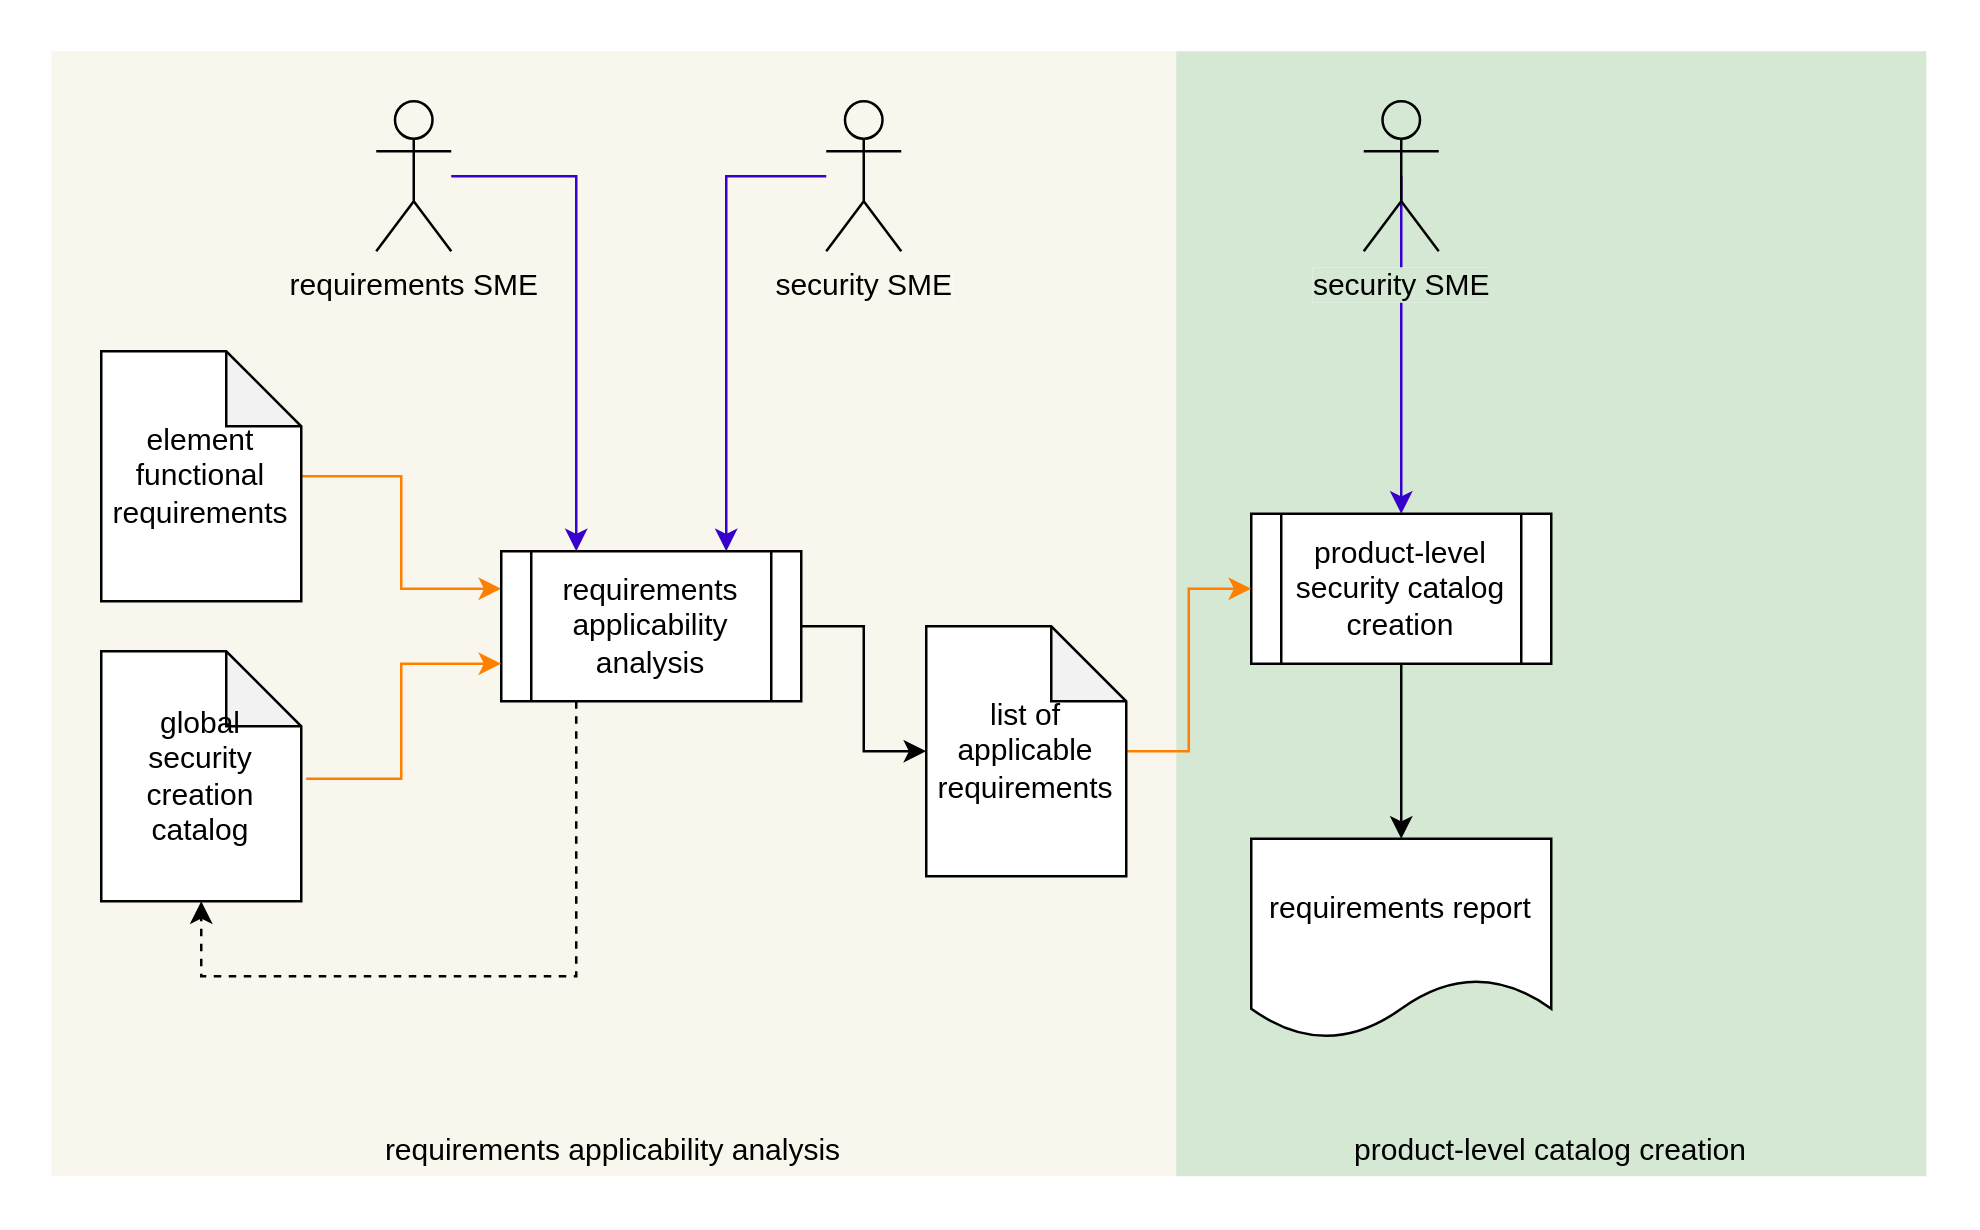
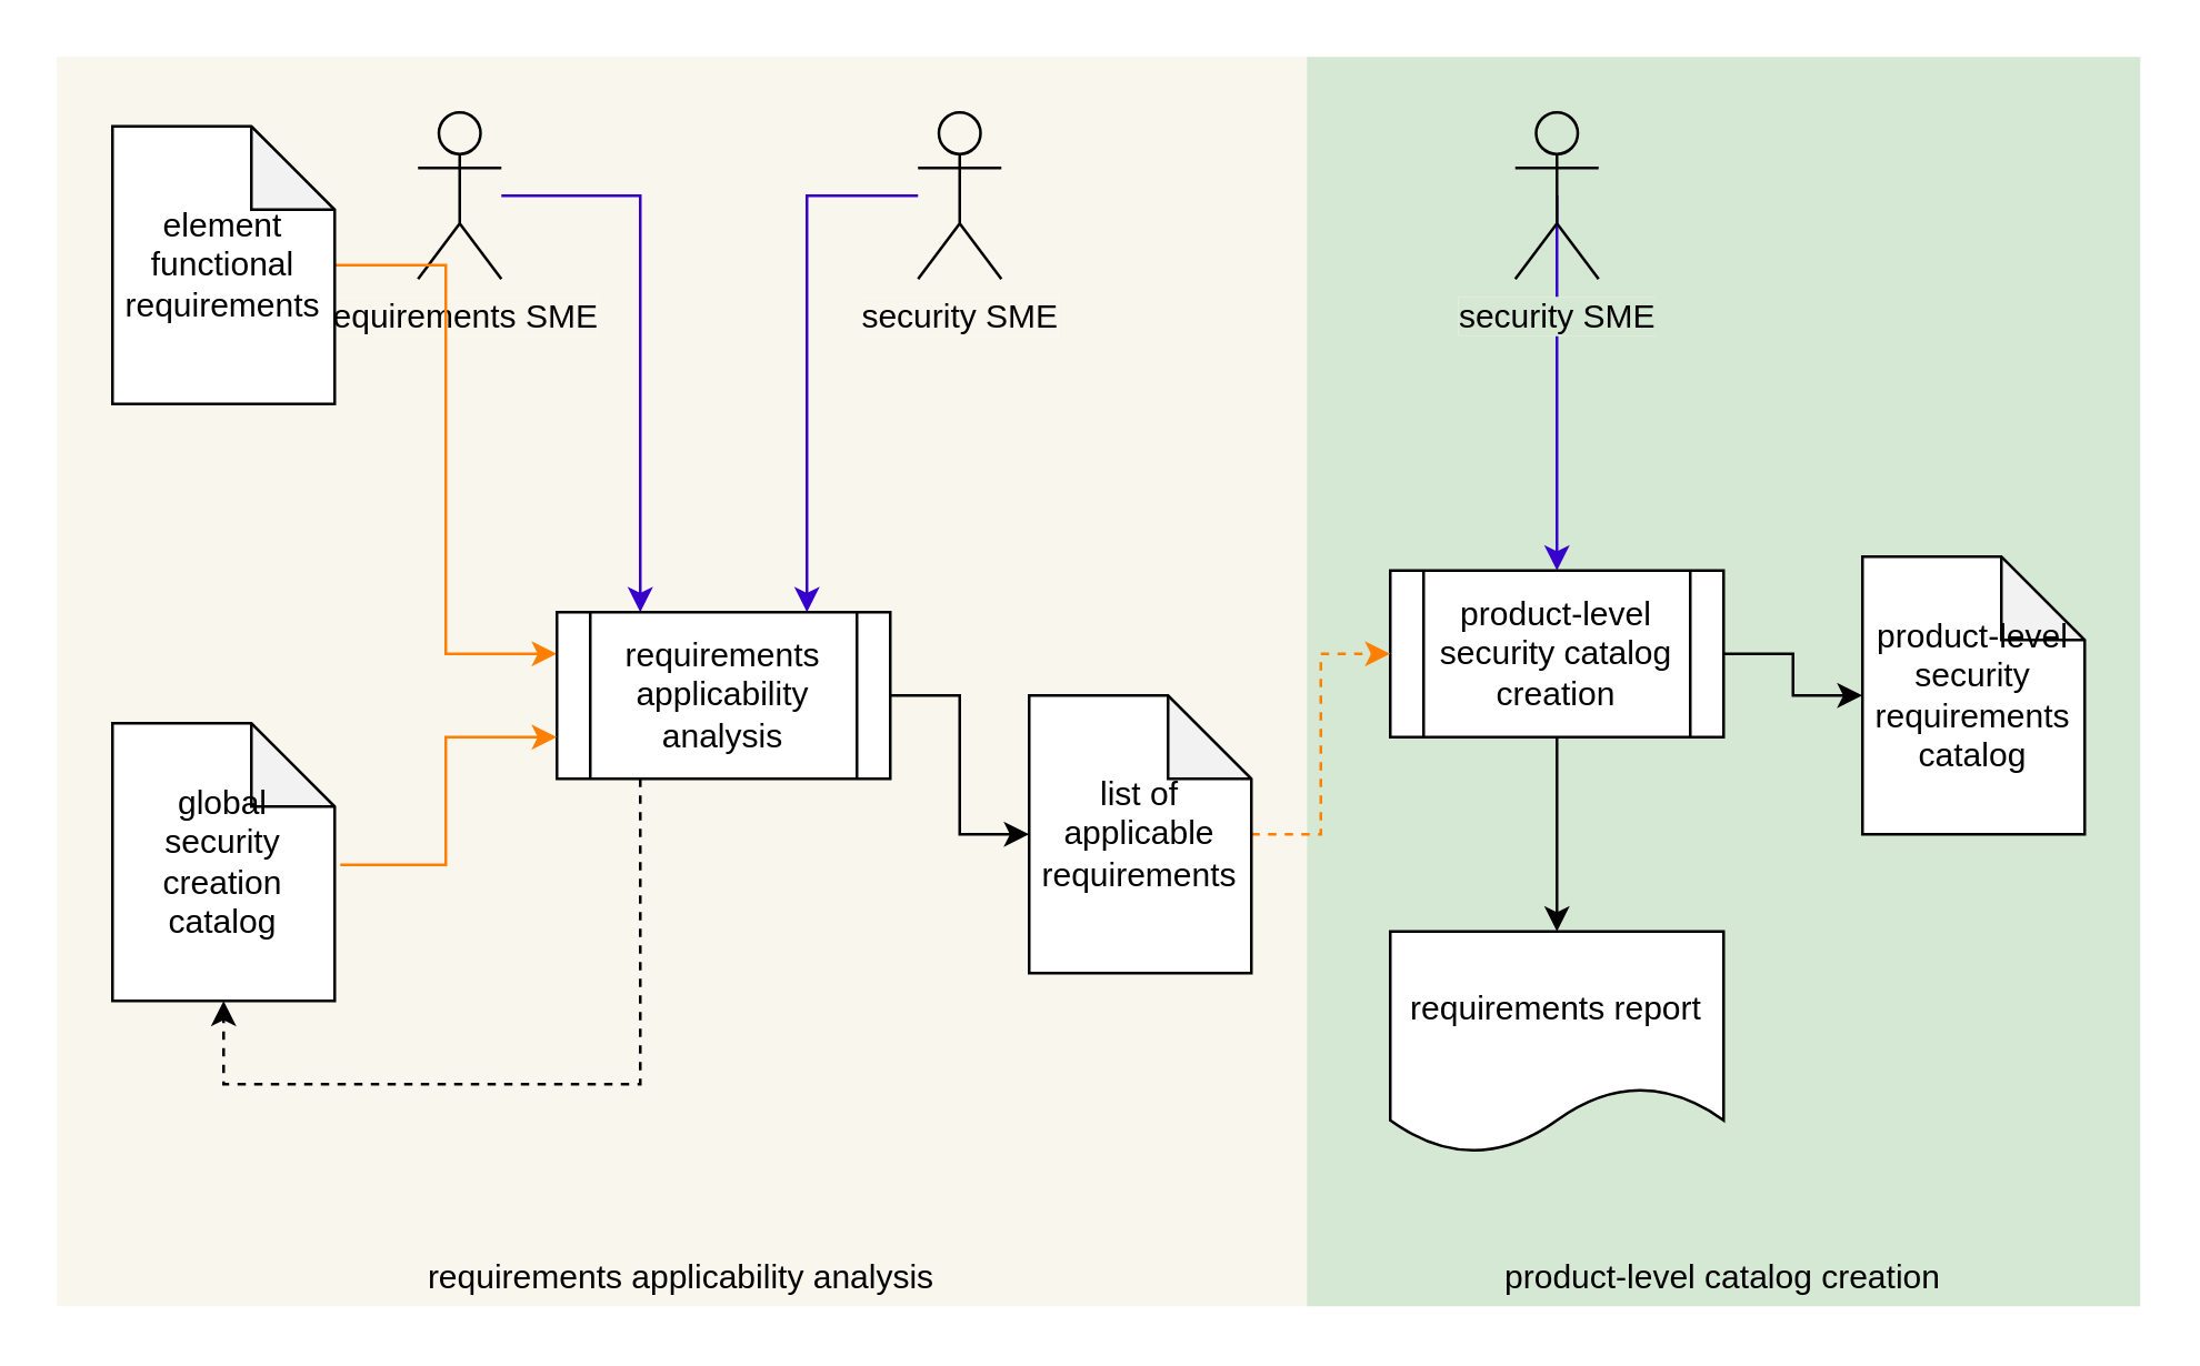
  <mxCell id="0" />
  <mxCell id="1" parent="0" />
  <mxCell id="2" value="" style="rounded=0;whiteSpace=wrap;html=1;fillColor=#f9f7ed;strokeColor=none;" parent="1" vertex="1"><mxGeometry x="20" y="20" width="450" height="450" as="geometry" /></mxCell>
  <mxCell id="3" value="" style="rounded=0;whiteSpace=wrap;html=1;strokeColor=none;fillColor=#D5E8D4;" parent="1" vertex="1"><mxGeometry x="470" y="20" width="300" height="450" as="geometry" /></mxCell>
  <mxCell id="4" value="requirements report" style="shape=document;whiteSpace=wrap;html=1;boundedLbl=1;" parent="1" vertex="1"><mxGeometry x="500" y="335" width="120" height="80" as="geometry" /></mxCell>
  <mxCell id="5" style="edgeStyle=orthogonalEdgeStyle;rounded=0;orthogonalLoop=1;jettySize=auto;html=1;exitX=0.25;exitY=1;exitDx=0;exitDy=0;entryX=0.5;entryY=1;entryDx=0;entryDy=0;entryPerimeter=0;dashed=1;" parent="1" source="18" target="20" edge="1"><mxGeometry relative="1" as="geometry"><Array as="points"><mxPoint x="230" y="390" /><mxPoint x="80" y="390" /></Array></mxGeometry></mxCell>
  <mxCell id="6" style="edgeStyle=orthogonalEdgeStyle;rounded=0;orthogonalLoop=1;jettySize=auto;html=1;entryX=0.25;entryY=0;entryDx=0;entryDy=0;fillColor=#6a00ff;strokeColor=#3700CC;" parent="1" source="7" target="18" edge="1"><mxGeometry relative="1" as="geometry" /></mxCell>
  <mxCell id="7" value="&lt;span style=&quot;background-color: rgb(249 , 247 , 237)&quot;&gt;requirements SME&lt;/span&gt;" style="shape=umlActor;verticalLabelPosition=bottom;labelBackgroundColor=#ffffff;verticalAlign=top;html=1;outlineConnect=0;fillColor=none;" parent="1" vertex="1"><mxGeometry x="150" y="40" width="30" height="60" as="geometry" /></mxCell>
  <mxCell id="8" style="edgeStyle=orthogonalEdgeStyle;rounded=0;orthogonalLoop=1;jettySize=auto;html=1;entryX=0.75;entryY=0;entryDx=0;entryDy=0;fillColor=#6a00ff;strokeColor=#3700CC;" parent="1" source="10" target="18" edge="1"><mxGeometry relative="1" as="geometry" /></mxCell>
  <mxCell id="9" value="" style="edgeStyle=orthogonalEdgeStyle;rounded=0;orthogonalLoop=1;jettySize=auto;html=1;fillColor=#6a00ff;strokeColor=#3700CC;entryX=0.5;entryY=0;entryDx=0;entryDy=0;" parent="1" target="16" edge="1"><mxGeometry relative="1" as="geometry"><Array as="points"><mxPoint x="560" y="70" /></Array><mxPoint x="560" y="100" as="sourcePoint" /></mxGeometry></mxCell>
  <mxCell id="10" value="&lt;span style=&quot;background-color: rgb(249 , 247 , 237)&quot;&gt;security SME&lt;/span&gt;" style="shape=umlActor;verticalLabelPosition=bottom;labelBackgroundColor=#ffffff;verticalAlign=top;html=1;outlineConnect=0;fillColor=none;" parent="1" vertex="1"><mxGeometry x="330" y="40" width="30" height="60" as="geometry" /></mxCell>
  <mxCell id="11" style="edgeStyle=orthogonalEdgeStyle;rounded=0;orthogonalLoop=1;jettySize=auto;html=1;entryX=0;entryY=0.25;entryDx=0;entryDy=0;strokeColor=#FF8000;" parent="1" source="12" target="18" edge="1"><mxGeometry relative="1" as="geometry" /></mxCell>
- <mxCell id="12" value="element functional requirements" style="shape=note;whiteSpace=wrap;html=1;backgroundOutline=1;darkOpacity=0.05;" parent="1" vertex="1"><mxGeometry x="40" y="140" width="80" height="100" as="geometry" /></mxCell>
+ <mxCell id="12" value="element functional requirements" style="shape=note;whiteSpace=wrap;html=1;backgroundOutline=1;darkOpacity=0.05;" parent="1" vertex="1"><mxGeometry x="40" y="45" width="80" height="100" as="geometry" /></mxCell>
  <mxCell id="13" style="edgeStyle=orthogonalEdgeStyle;rounded=0;orthogonalLoop=1;jettySize=auto;html=1;entryX=0;entryY=0.5;entryDx=0;entryDy=0;exitX=1;exitY=0.5;exitDx=0;exitDy=0;entryPerimeter=0;" parent="1" source="18" target="24" edge="1"><mxGeometry relative="1" as="geometry"><mxPoint x="490" y="240" as="sourcePoint" /></mxGeometry></mxCell>
+ <mxCell id="14" style="edgeStyle=orthogonalEdgeStyle;rounded=0;orthogonalLoop=1;jettySize=auto;html=1;entryX=0;entryY=0.5;entryDx=0;entryDy=0;entryPerimeter=0;" parent="1" source="16" target="17" edge="1"><mxGeometry relative="1" as="geometry" /></mxCell>
  <mxCell id="15" style="edgeStyle=orthogonalEdgeStyle;rounded=0;orthogonalLoop=1;jettySize=auto;html=1;entryX=0.5;entryY=0;entryDx=0;entryDy=0;exitX=0.5;exitY=1;exitDx=0;exitDy=0;" parent="1" source="16" target="4" edge="1"><mxGeometry relative="1" as="geometry" /></mxCell>
  <mxCell id="16" value="product-level security catalog&lt;br&gt;creation" style="shape=process;whiteSpace=wrap;html=1;backgroundOutline=1;" parent="1" vertex="1"><mxGeometry x="500" y="205" width="120" height="60" as="geometry" /></mxCell>
+ <mxCell id="17" value="product-level security requirements catalog" style="shape=note;whiteSpace=wrap;html=1;backgroundOutline=1;darkOpacity=0.05;" parent="1" vertex="1"><mxGeometry x="670" y="200" width="80" height="100" as="geometry" /></mxCell>
  <mxCell id="18" value="requirements applicability&lt;br&gt;analysis" style="shape=process;whiteSpace=wrap;html=1;backgroundOutline=1;" parent="1" vertex="1"><mxGeometry x="200" y="220" width="120" height="60" as="geometry" /></mxCell>
  <mxCell id="19" style="edgeStyle=orthogonalEdgeStyle;rounded=0;orthogonalLoop=1;jettySize=auto;html=1;exitX=1.025;exitY=0.51;exitDx=0;exitDy=0;exitPerimeter=0;entryX=0;entryY=0.75;entryDx=0;entryDy=0;strokeColor=#FF8000;" parent="1" source="20" target="18" edge="1"><mxGeometry relative="1" as="geometry" /></mxCell>
  <mxCell id="20" value="global&lt;br&gt;security creation catalog" style="shape=note;whiteSpace=wrap;html=1;backgroundOutline=1;darkOpacity=0.05;" parent="1" vertex="1"><mxGeometry x="40" y="260" width="80" height="100" as="geometry" /></mxCell>
  <mxCell id="21" value="requirements applicability analysis" style="text;html=1;strokeColor=none;fillColor=none;align=center;verticalAlign=middle;whiteSpace=wrap;rounded=0;" parent="1" vertex="1"><mxGeometry x="20" y="450" width="450" height="20" as="geometry" /></mxCell>
  <mxCell id="22" value="product-level catalog creation" style="text;html=1;strokeColor=none;fillColor=none;align=center;verticalAlign=middle;whiteSpace=wrap;rounded=0;" parent="1" vertex="1"><mxGeometry x="470" y="450" width="300" height="20" as="geometry" /></mxCell>
- <mxCell id="23" style="edgeStyle=orthogonalEdgeStyle;rounded=0;orthogonalLoop=1;jettySize=auto;html=1;entryX=0;entryY=0.5;entryDx=0;entryDy=0;strokeColor=#FF8000;" parent="1" source="24" target="16" edge="1"><mxGeometry relative="1" as="geometry" /></mxCell>
+ <mxCell id="23" style="edgeStyle=orthogonalEdgeStyle;rounded=0;orthogonalLoop=1;jettySize=auto;html=1;entryX=0;entryY=0.5;entryDx=0;entryDy=0;strokeColor=#FF8000;dashed=1;" parent="1" source="24" target="16" edge="1"><mxGeometry relative="1" as="geometry" /></mxCell>
  <mxCell id="24" value="list of applicable requirements" style="shape=note;whiteSpace=wrap;html=1;backgroundOutline=1;darkOpacity=0.05;" parent="1" vertex="1"><mxGeometry x="370" y="250" width="80" height="100" as="geometry" /></mxCell>
  <mxCell id="25" value="&lt;span style=&quot;background-color: rgb(213 , 232 , 212)&quot;&gt;security SME&lt;/span&gt;" style="shape=umlActor;verticalLabelPosition=bottom;labelBackgroundColor=#ffffff;verticalAlign=top;html=1;outlineConnect=0;fillColor=none;" parent="1" vertex="1"><mxGeometry x="545" y="40" width="30" height="60" as="geometry" /></mxCell>
